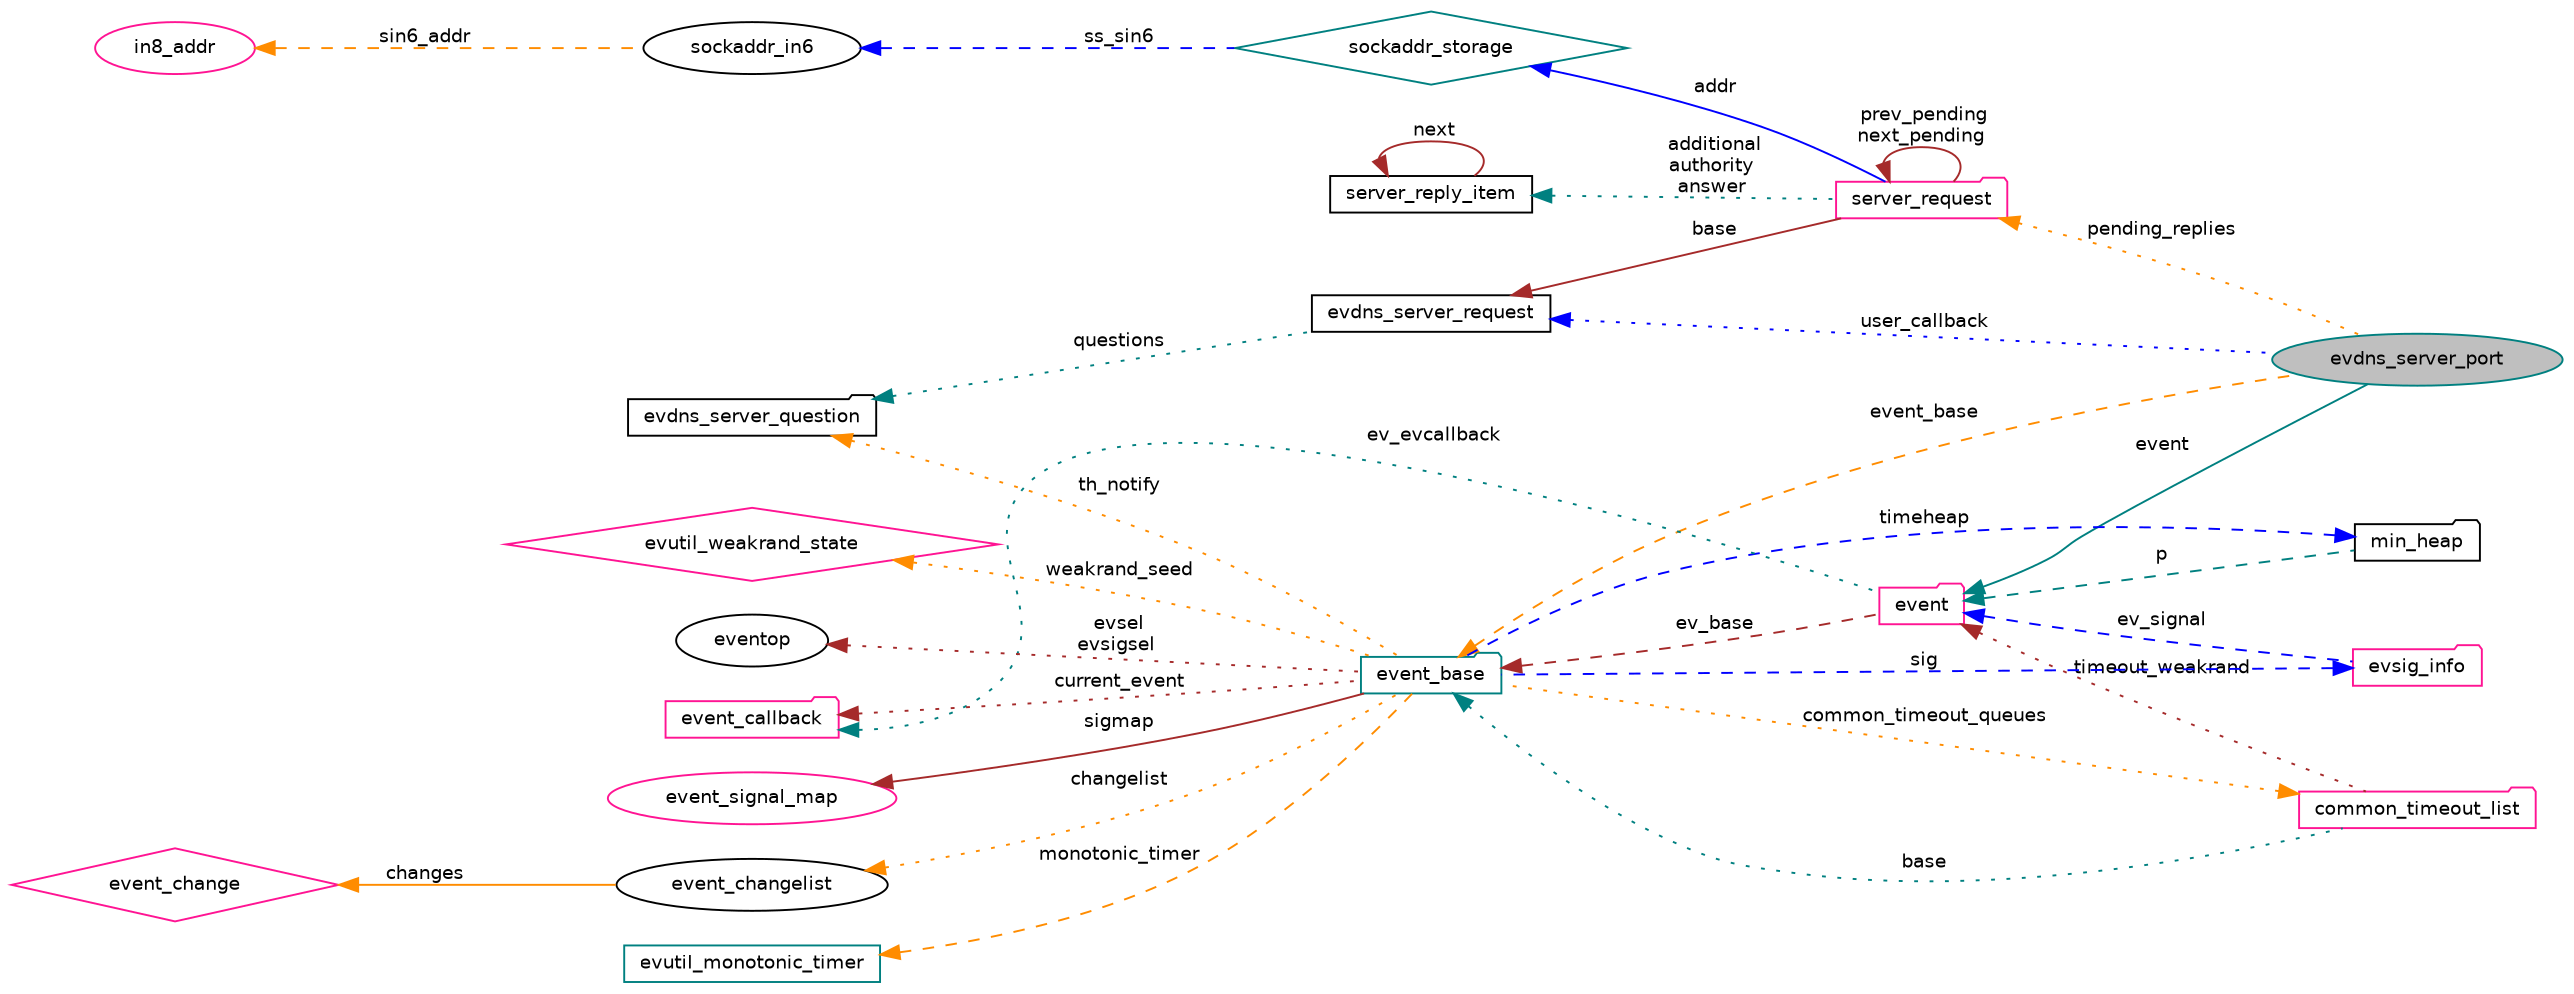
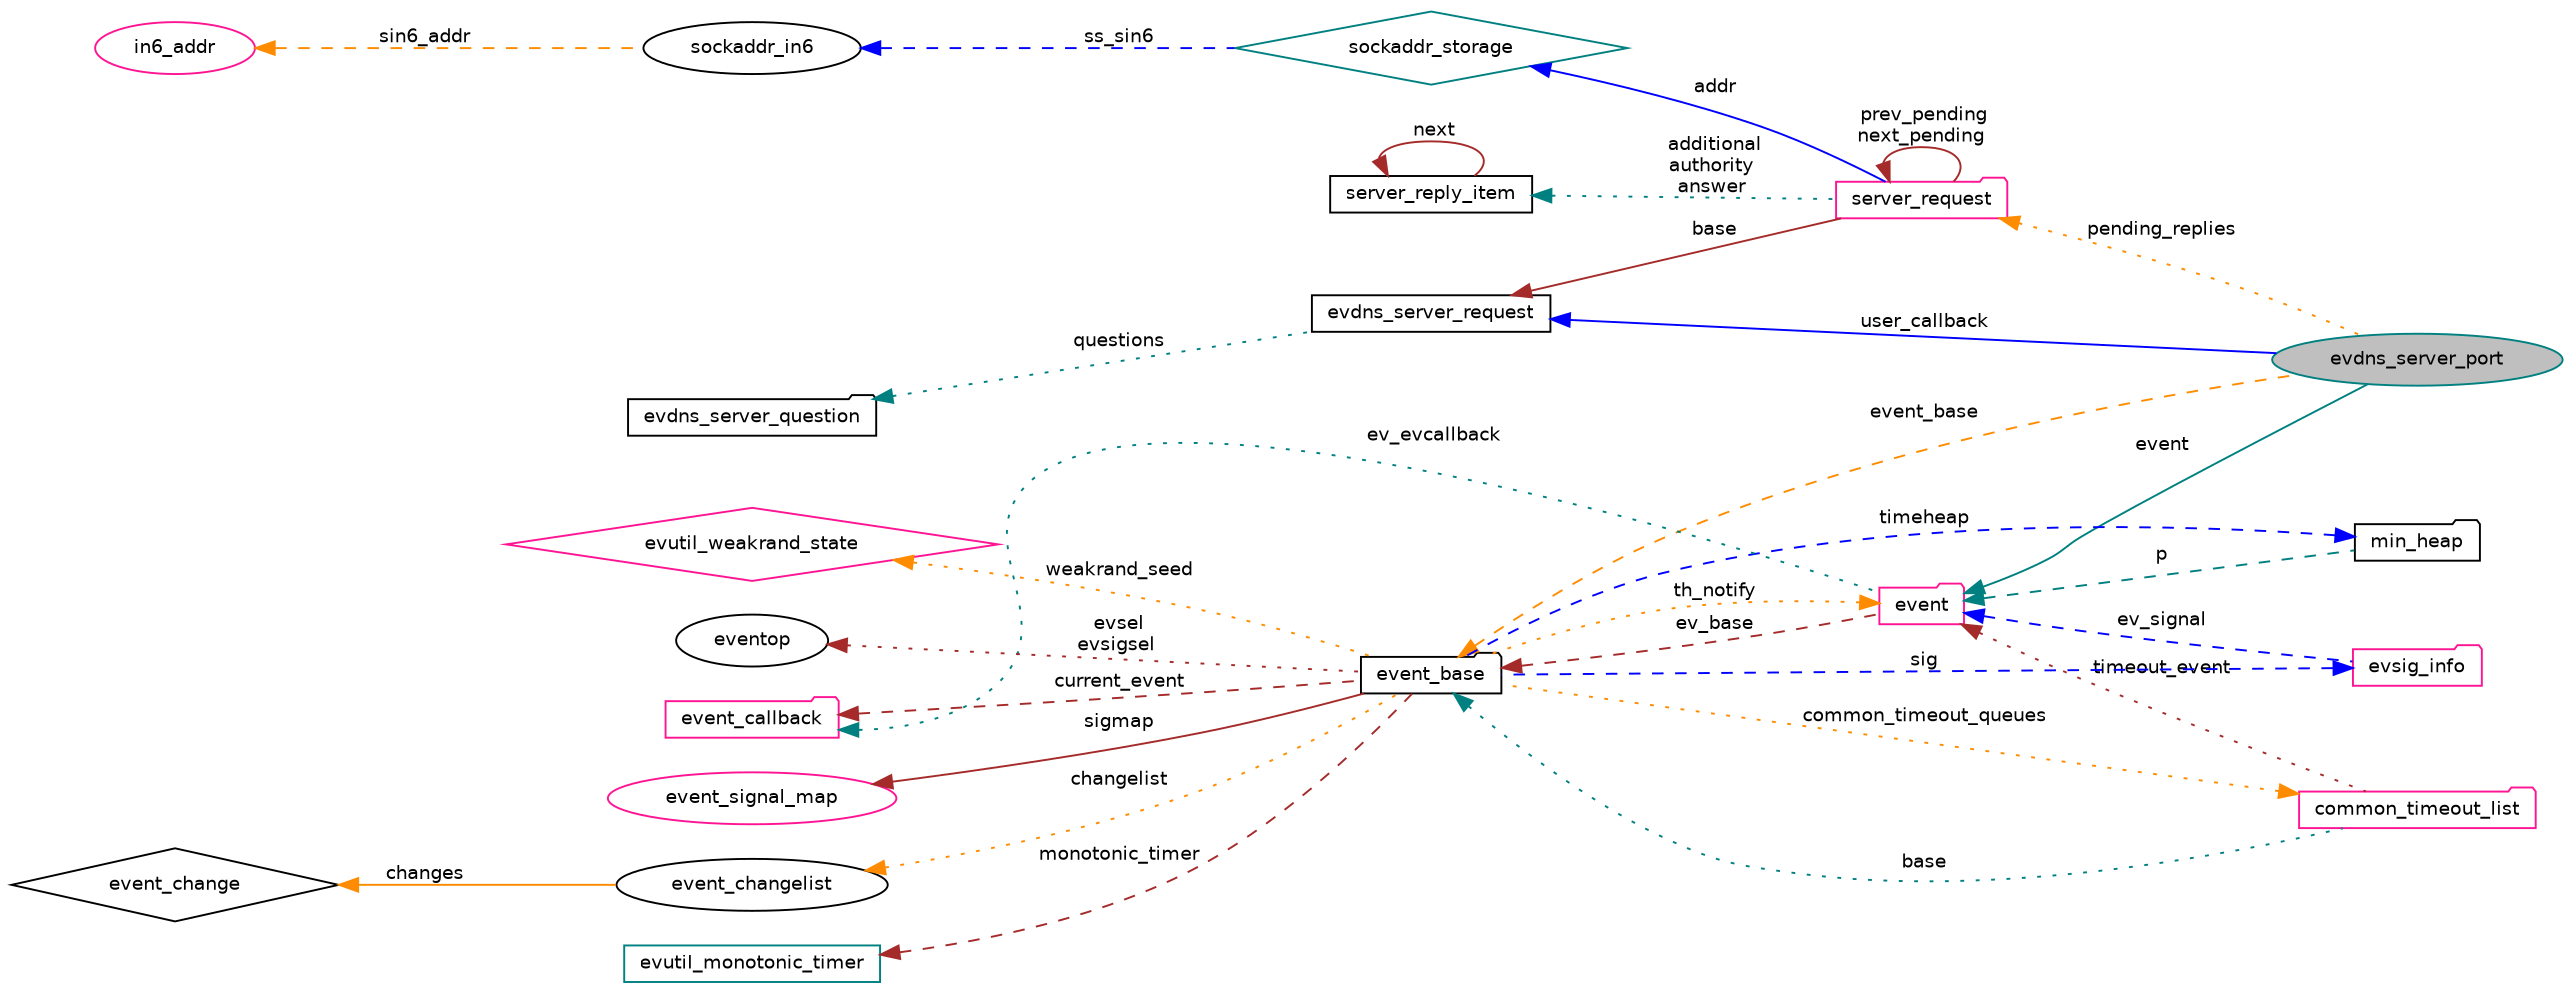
  digraph {
    rankdir=LR
    node [color=deeppink fillcolor=white fontname=Helvetica fontsize=10 shape=folder style=filled]
    edge [color=brown dir=back fontname=Helvetica fontsize=10 labelfontname=Helvetica labelfontsize=10 style=dotted]
    n1 [color=teal fillcolor=grey75 fontcolor=black height=0.2 label=evdns_server_port shape=ellipse width=0.4]
    n2 [height=0.2 label=server_request width=0.4]
    n3 [height=0.2 label=event width=0.4]
-   n4 [color=teal height=0.2 label=event_base width=0.4]
+   n4 [color=black height=0.2 label=event_base width=0.4]
    n5 [height=0.2 label=evsig_info width=0.4]
    n6 [color=black height=0.2 label=min_heap width=0.4]
    n7 [height=0.2 label=common_timeout_list width=0.4]
    n8 [height=0.2 label=event_callback width=0.4]
    n9 [color=black height=0.2 label=eventop shape=ellipse width=0.4]
    n10 [color=teal height=0.2 label=evutil_monotonic_timer shape=box width=0.4]
    n11 [height=0.2 label=event_signal_map shape=ellipse width=0.4]
    n12 [color=black height=0.2 label=event_changelist shape=ellipse width=0.4]
-   n13 [height=0.2 label=event_change shape=diamond width=0.4]
+   n13 [color=black height=0.2 label=event_change shape=diamond width=0.4]
    n14 [height=0.2 label=evutil_weakrand_state shape=diamond width=0.4]
    n15 [color=teal height=0.2 label=sockaddr_storage shape=diamond width=0.4]
    n16 [color=black height=0.2 label=sockaddr_in6 shape=ellipse width=0.4]
-   n17 [height=0.2 label=in8_addr shape=ellipse width=0.4]
+   n17 [height=0.2 label=in6_addr shape=ellipse width=0.4]
    n18 [color=black height=0.2 label=server_reply_item shape=box width=0.4]
    n19 [color=black height=0.2 label=evdns_server_request shape=box width=0.4]
    n20 [color=black height=0.2 label=evdns_server_question width=0.4]
    n2 -> n1 [color=darkorange label=" pending_replies"]
    n2 -> n2 [label=" prev_pending\nnext_pending" style=solid]
    n3 -> n1 [color=teal label=" event" style=solid]
-   n20 -> n4 [color=darkorange label=" th_notify"]
+   n3 -> n4 [color=darkorange label=" th_notify"]
    n3 -> n5 [color=blue label=" ev_signal" style=dashed]
    n3 -> n6 [color=teal label=" p" style=dashed]
-   n3 -> n7 [label=" timeout_weakrand"]
+   n3 -> n7 [label=" timeout_event"]
    n4 -> n1 [color=darkorange label=" event_base" style=dashed]
    n4 -> n3 [label=" ev_base" style=dashed]
    n4 -> n7 [color=teal label=" base"]
    n5 -> n4 [color=blue label=" sig" style=dashed]
    n6 -> n4 [color=blue label=" timeheap" style=dashed]
    n7 -> n4 [color=darkorange label=" common_timeout_queues"]
    n8 -> n3 [color=teal label=" ev_evcallback"]
-   n8 -> n4 [label=" current_event"]
+   n8 -> n4 [label=" current_event" style=dashed]
    n9 -> n4 [label=" evsel\nevsigsel"]
-   n10 -> n4 [color=darkorange label=" monotonic_timer" style=dashed]
+   n10 -> n4 [label=" monotonic_timer" style=dashed]
    n11 -> n4 [label=" sigmap" style=solid]
    n12 -> n4 [color=darkorange label=" changelist"]
    n13 -> n12 [color=darkorange label=" changes" style=solid]
    n14 -> n4 [color=darkorange label=" weakrand_seed"]
    n15 -> n2 [color=blue label=" addr" style=solid]
    n16 -> n15 [color=blue label=" ss_sin6" style=dashed]
    n17 -> n16 [color=darkorange label=" sin6_addr" style=dashed]
    n18 -> n2 [color=teal label=" additional\nauthority\nanswer"]
    n18 -> n18 [label=" next" style=solid]
-   n19 -> n1 [color=blue label=" user_callback"]
+   n19 -> n1 [color=blue label=" user_callback" style=solid]
    n19 -> n2 [label=" base" style=solid]
    n20 -> n19 [color=teal label=" questions"]
  }
